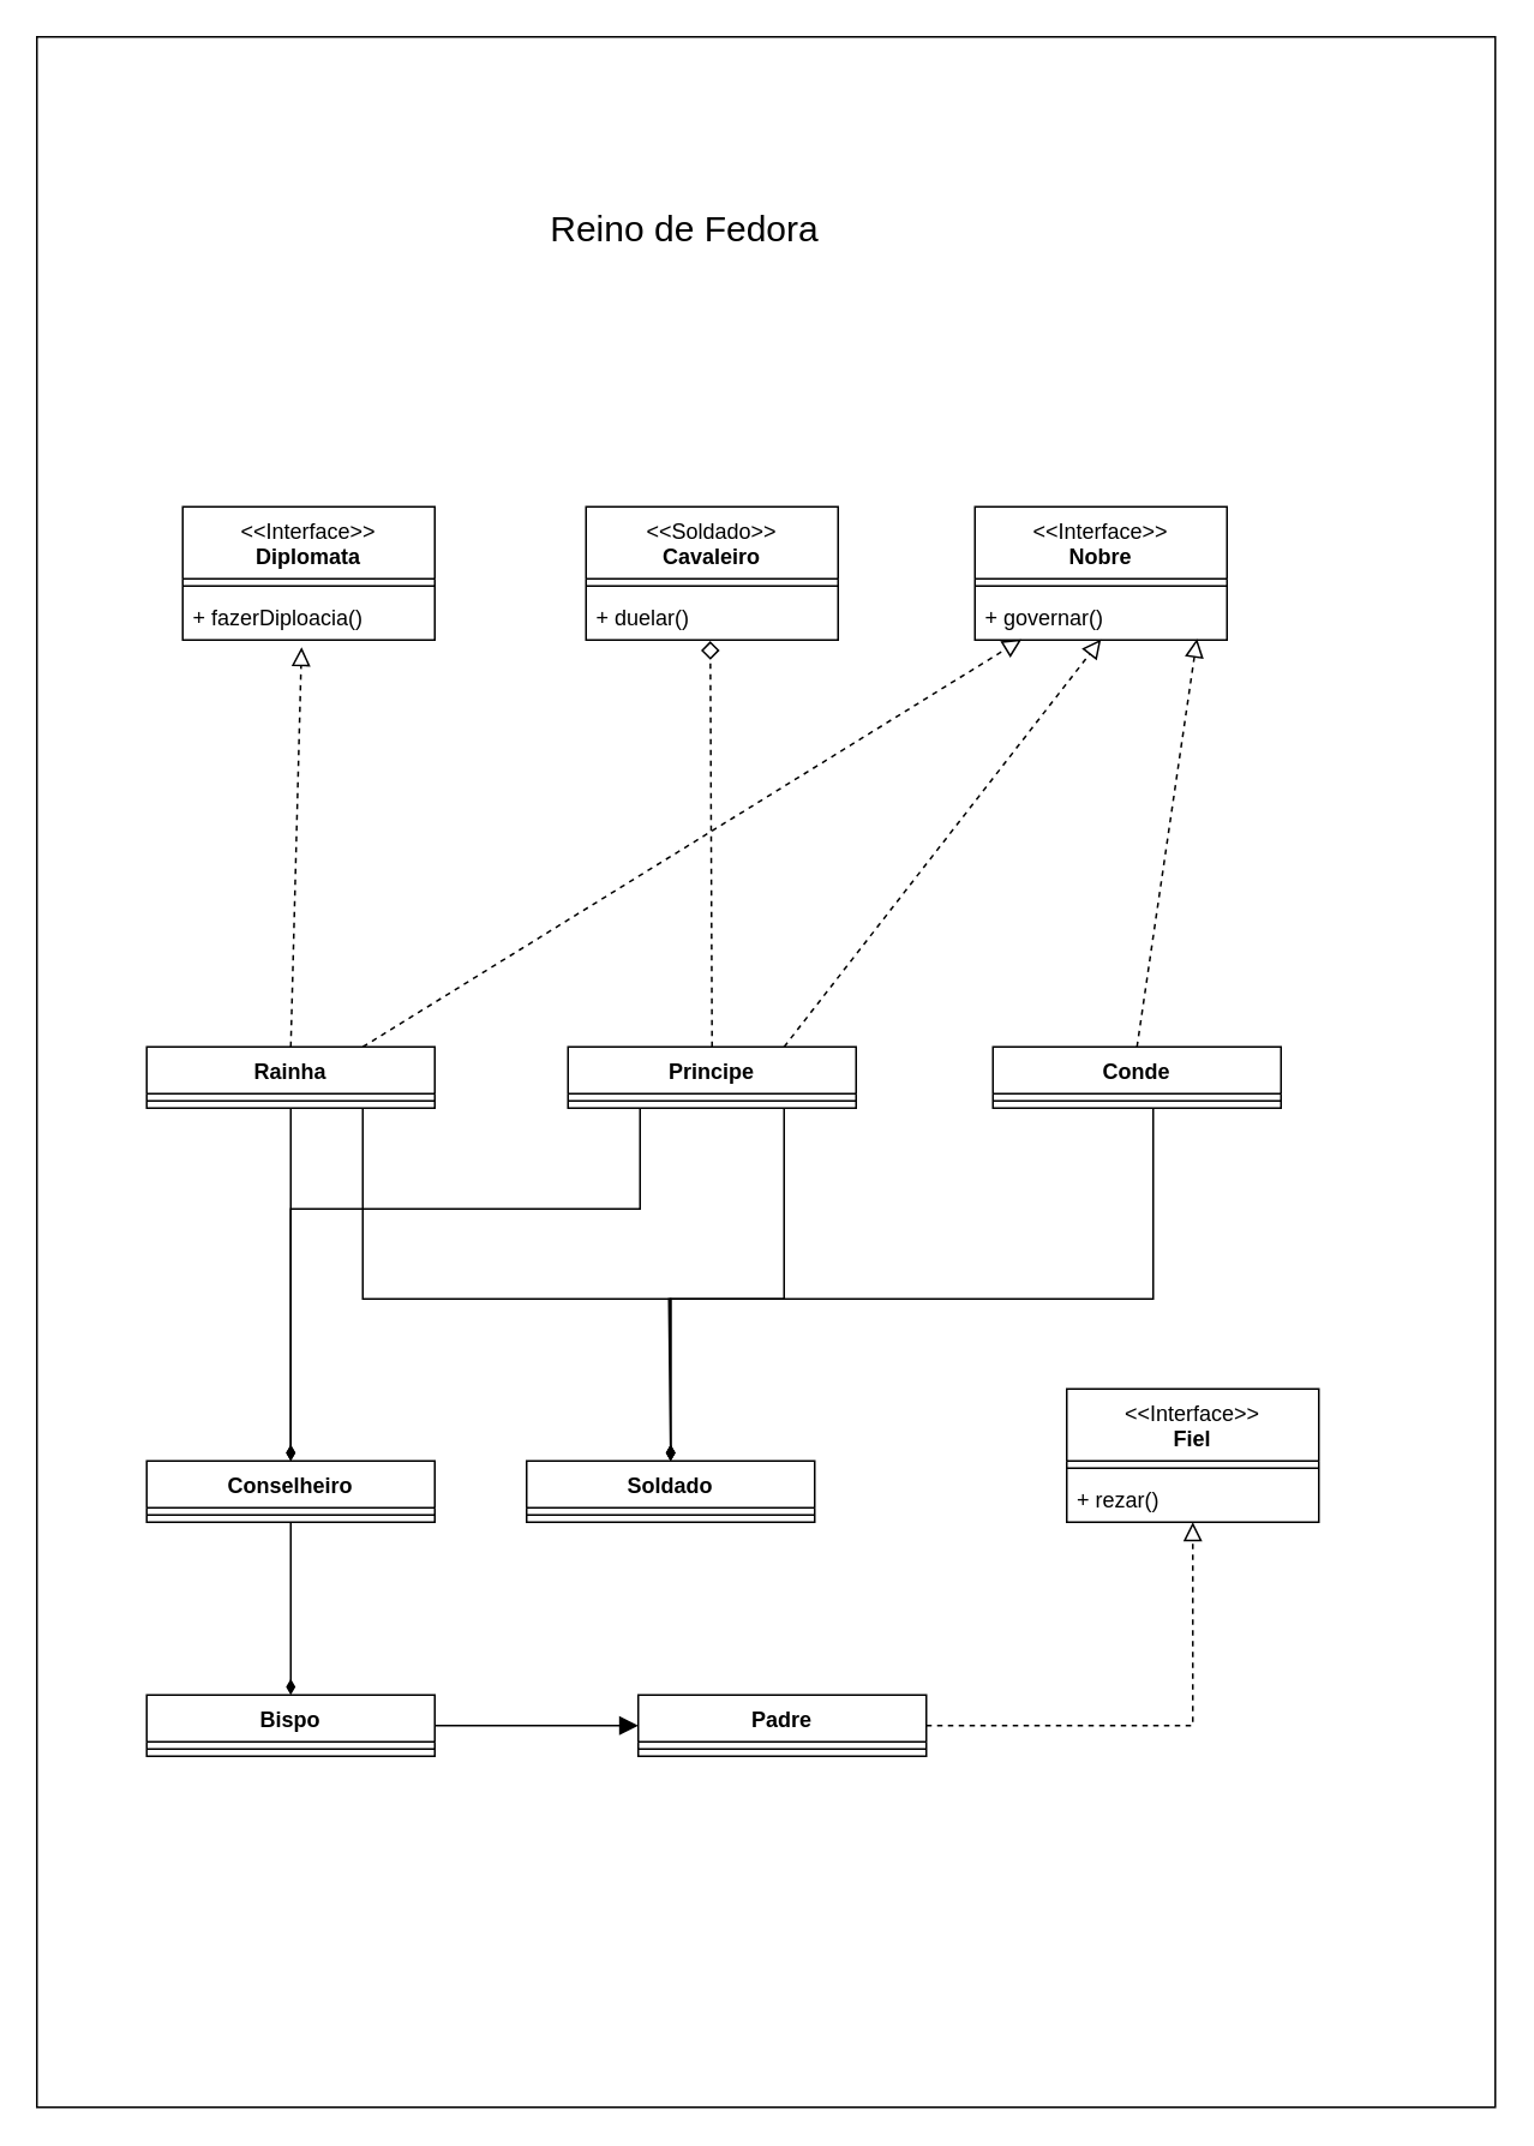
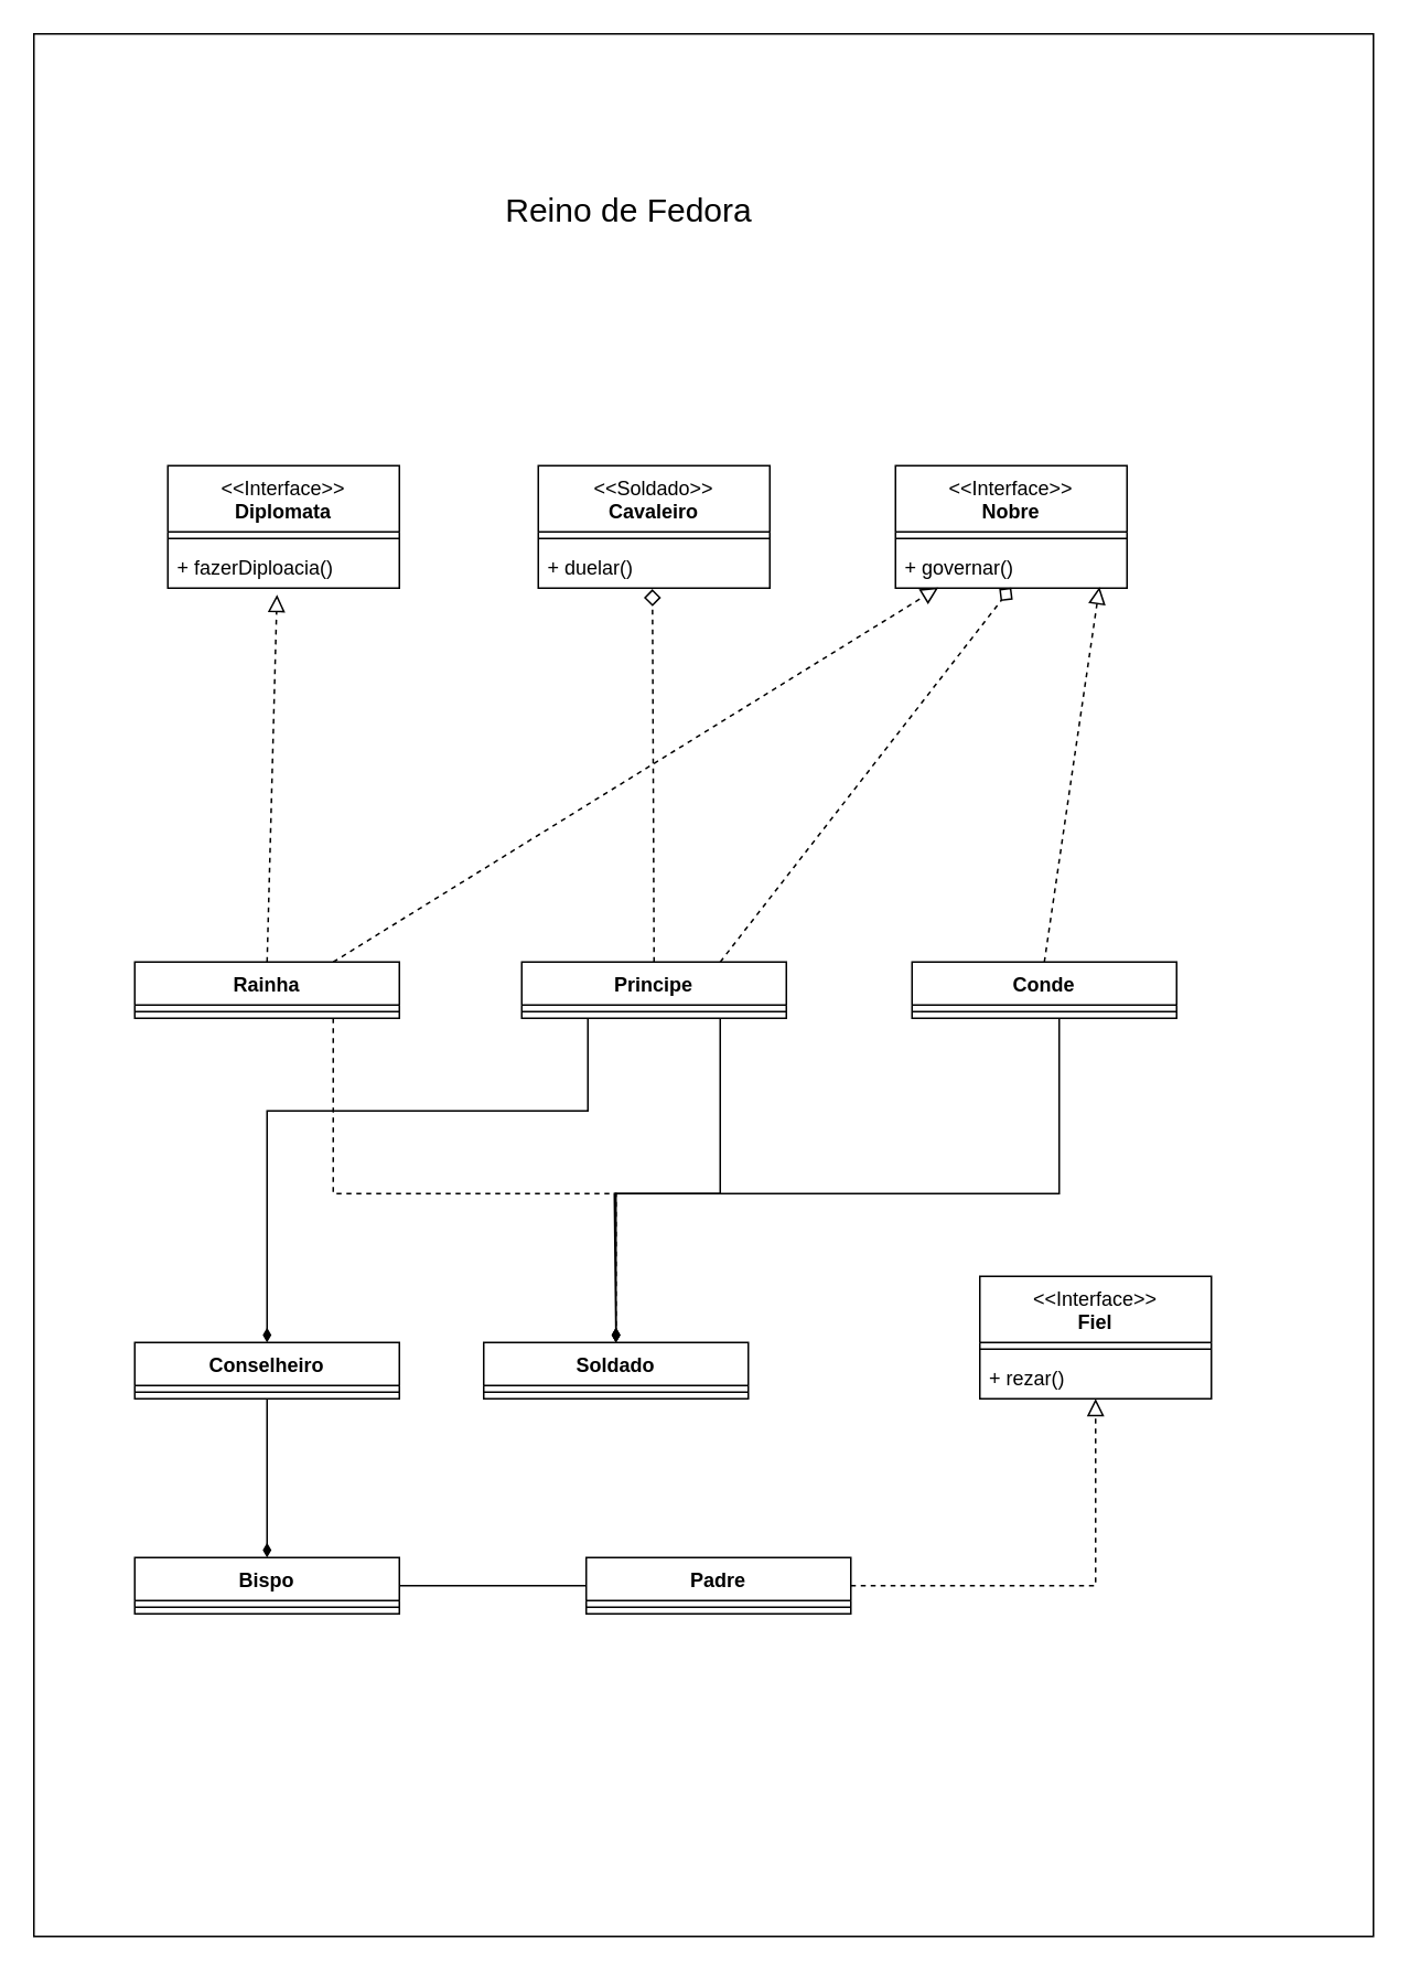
  <mxCell id="0" />
  <mxCell id="1" parent="0" />
  <mxCell id="2" value="" style="rounded=0;whiteSpace=wrap;html=1;" vertex="1" parent="1"><mxGeometry x="20" y="20" width="810" height="1150" as="geometry" /></mxCell>
  <mxCell id="3" value="Principe" style="swimlane;fontStyle=1;align=center;verticalAlign=top;childLayout=stackLayout;horizontal=1;startSize=26;horizontalStack=0;resizeParent=1;resizeParentMax=0;resizeLast=0;collapsible=1;marginBottom=0;whiteSpace=wrap;html=1;" vertex="1" parent="1"><mxGeometry x="315" y="581" width="160" height="34" as="geometry" /></mxCell>
  <mxCell id="4" value="" style="line;strokeWidth=1;fillColor=none;align=left;verticalAlign=middle;spacingTop=-1;spacingLeft=3;spacingRight=3;rotatable=0;labelPosition=right;points=[];portConstraint=eastwest;strokeColor=inherit;" vertex="1" parent="3"><mxGeometry y="26" width="160" height="8" as="geometry" /></mxCell>
  <mxCell id="5" value="Conde" style="swimlane;fontStyle=1;align=center;verticalAlign=top;childLayout=stackLayout;horizontal=1;startSize=26;horizontalStack=0;resizeParent=1;resizeParentMax=0;resizeLast=0;collapsible=1;marginBottom=0;whiteSpace=wrap;html=1;" vertex="1" parent="1"><mxGeometry x="551" y="581" width="160" height="34" as="geometry" /></mxCell>
  <mxCell id="6" value="" style="line;strokeWidth=1;fillColor=none;align=left;verticalAlign=middle;spacingTop=-1;spacingLeft=3;spacingRight=3;rotatable=0;labelPosition=right;points=[];portConstraint=eastwest;strokeColor=inherit;" vertex="1" parent="5"><mxGeometry y="26" width="160" height="8" as="geometry" /></mxCell>
  <mxCell id="7" value="&amp;lt;&amp;lt;Interface&amp;gt;&amp;gt;&lt;br&gt;&lt;b&gt;Nobre&lt;/b&gt;" style="swimlane;fontStyle=0;align=center;verticalAlign=top;childLayout=stackLayout;horizontal=1;startSize=40;horizontalStack=0;resizeParent=1;resizeParentMax=0;resizeLast=0;collapsible=0;marginBottom=0;html=1;whiteSpace=wrap;" vertex="1" parent="1"><mxGeometry x="541" y="281" width="140" height="74" as="geometry" /></mxCell>
  <mxCell id="8" value="" style="line;strokeWidth=1;fillColor=none;align=left;verticalAlign=middle;spacingTop=-1;spacingLeft=3;spacingRight=3;rotatable=0;labelPosition=right;points=[];portConstraint=eastwest;" vertex="1" parent="7"><mxGeometry y="40" width="140" height="8" as="geometry" /></mxCell>
  <mxCell id="9" value="+ governar()" style="text;strokeColor=none;fillColor=none;align=left;verticalAlign=top;spacingLeft=4;spacingRight=4;overflow=hidden;rotatable=0;points=[[0,0.5],[1,0.5]];portConstraint=eastwest;whiteSpace=wrap;html=1;" vertex="1" parent="7"><mxGeometry y="48" width="140" height="26" as="geometry" /></mxCell>
  <mxCell id="10" value="&amp;lt;&amp;lt;Soldado&amp;gt;&amp;gt;&lt;br&gt;&lt;b&gt;Cavaleiro&lt;/b&gt;" style="swimlane;fontStyle=0;align=center;verticalAlign=top;childLayout=stackLayout;horizontal=1;startSize=40;horizontalStack=0;resizeParent=1;resizeParentMax=0;resizeLast=0;collapsible=0;marginBottom=0;html=1;whiteSpace=wrap;" vertex="1" parent="1"><mxGeometry x="325" y="281" width="140" height="74" as="geometry" /></mxCell>
  <mxCell id="11" value="" style="line;strokeWidth=1;fillColor=none;align=left;verticalAlign=middle;spacingTop=-1;spacingLeft=3;spacingRight=3;rotatable=0;labelPosition=right;points=[];portConstraint=eastwest;" vertex="1" parent="10"><mxGeometry y="40" width="140" height="8" as="geometry" /></mxCell>
  <mxCell id="12" value="+ duelar()" style="text;strokeColor=none;fillColor=none;align=left;verticalAlign=top;spacingLeft=4;spacingRight=4;overflow=hidden;rotatable=0;points=[[0,0.5],[1,0.5]];portConstraint=eastwest;whiteSpace=wrap;html=1;" vertex="1" parent="10"><mxGeometry y="48" width="140" height="26" as="geometry" /></mxCell>
  <mxCell id="13" value="Rainha" style="swimlane;fontStyle=1;align=center;verticalAlign=top;childLayout=stackLayout;horizontal=1;startSize=26;horizontalStack=0;resizeParent=1;resizeParentMax=0;resizeLast=0;collapsible=1;marginBottom=0;whiteSpace=wrap;html=1;" vertex="1" parent="1"><mxGeometry x="81" y="581" width="160" height="34" as="geometry" /></mxCell>
  <mxCell id="14" value="" style="line;strokeWidth=1;fillColor=none;align=left;verticalAlign=middle;spacingTop=-1;spacingLeft=3;spacingRight=3;rotatable=0;labelPosition=right;points=[];portConstraint=eastwest;strokeColor=inherit;" vertex="1" parent="13"><mxGeometry y="26" width="160" height="8" as="geometry" /></mxCell>
  <mxCell id="15" value="&amp;lt;&amp;lt;Interface&amp;gt;&amp;gt;&lt;br&gt;&lt;b&gt;Diplomata&lt;/b&gt;" style="swimlane;fontStyle=0;align=center;verticalAlign=top;childLayout=stackLayout;horizontal=1;startSize=40;horizontalStack=0;resizeParent=1;resizeParentMax=0;resizeLast=0;collapsible=0;marginBottom=0;html=1;whiteSpace=wrap;" vertex="1" parent="1"><mxGeometry x="101" y="281" width="140" height="74" as="geometry" /></mxCell>
  <mxCell id="16" value="" style="line;strokeWidth=1;fillColor=none;align=left;verticalAlign=middle;spacingTop=-1;spacingLeft=3;spacingRight=3;rotatable=0;labelPosition=right;points=[];portConstraint=eastwest;" vertex="1" parent="15"><mxGeometry y="40" width="140" height="8" as="geometry" /></mxCell>
  <mxCell id="17" value="+ fazerDiploacia()" style="text;strokeColor=none;fillColor=none;align=left;verticalAlign=top;spacingLeft=4;spacingRight=4;overflow=hidden;rotatable=0;points=[[0,0.5],[1,0.5]];portConstraint=eastwest;whiteSpace=wrap;html=1;" vertex="1" parent="15"><mxGeometry y="48" width="140" height="26" as="geometry" /></mxCell>
  <mxCell id="18" value="" style="endArrow=block;startArrow=none;endFill=0;startFill=0;endSize=8;html=1;verticalAlign=bottom;dashed=1;labelBackgroundColor=none;rounded=0;exitX=0.5;exitY=0;exitDx=0;exitDy=0;" edge="1" parent="1" source="13"><mxGeometry width="160" relative="1" as="geometry"><mxPoint x="231" y="441" as="sourcePoint" /><mxPoint x="167" y="359" as="targetPoint" /></mxGeometry></mxCell>
  <mxCell id="19" value="" style="endArrow=diamond;startArrow=none;endFill=0;startFill=0;endSize=8;html=1;verticalAlign=bottom;dashed=1;labelBackgroundColor=none;rounded=0;exitX=0.5;exitY=0;exitDx=0;exitDy=0;entryX=0.493;entryY=1.022;entryDx=0;entryDy=0;entryPerimeter=0;" edge="1" parent="1" source="3" target="12"><mxGeometry width="160" relative="1" as="geometry"><mxPoint x="411" y="557" as="sourcePoint" /><mxPoint x="417" y="411" as="targetPoint" /></mxGeometry></mxCell>
- <mxCell id="20" value="" style="endArrow=block;startArrow=none;endFill=0;startFill=0;endSize=8;html=1;verticalAlign=bottom;dashed=1;labelBackgroundColor=none;rounded=0;entryX=0.5;entryY=0.987;entryDx=0;entryDy=0;exitX=0.75;exitY=0;exitDx=0;exitDy=0;entryPerimeter=0;" edge="1" parent="1" source="3" target="9"><mxGeometry width="160" relative="1" as="geometry"><mxPoint x="391" y="691" as="sourcePoint" /><mxPoint x="404" y="392" as="targetPoint" /></mxGeometry></mxCell>
+ <mxCell id="20" value="" style="endArrow=diamond;startArrow=none;endFill=0;startFill=0;endSize=8;html=1;verticalAlign=bottom;dashed=1;labelBackgroundColor=none;rounded=0;entryX=0.5;entryY=0.987;entryDx=0;entryDy=0;exitX=0.75;exitY=0;exitDx=0;exitDy=0;entryPerimeter=0;" edge="1" parent="1" source="3" target="9"><mxGeometry width="160" relative="1" as="geometry"><mxPoint x="391" y="691" as="sourcePoint" /><mxPoint x="404" y="392" as="targetPoint" /></mxGeometry></mxCell>
  <mxCell id="21" value="" style="endArrow=block;startArrow=none;endFill=0;startFill=0;endSize=8;html=1;verticalAlign=bottom;dashed=1;labelBackgroundColor=none;rounded=0;exitX=0.75;exitY=0;exitDx=0;exitDy=0;entryX=0.185;entryY=0.987;entryDx=0;entryDy=0;entryPerimeter=0;" edge="1" parent="1" source="13" target="9"><mxGeometry width="160" relative="1" as="geometry"><mxPoint x="181" y="591" as="sourcePoint" /><mxPoint x="187" y="445" as="targetPoint" /></mxGeometry></mxCell>
  <mxCell id="22" value="" style="endArrow=block;startArrow=none;endFill=0;startFill=0;endSize=8;html=1;verticalAlign=bottom;dashed=1;labelBackgroundColor=none;rounded=0;entryX=0.881;entryY=0.973;entryDx=0;entryDy=0;exitX=0.5;exitY=0;exitDx=0;exitDy=0;entryPerimeter=0;" edge="1" parent="1" source="5" target="9"><mxGeometry width="160" relative="1" as="geometry"><mxPoint x="401" y="676" as="sourcePoint" /><mxPoint x="405" y="911" as="targetPoint" /></mxGeometry></mxCell>
  <mxCell id="23" value="Reino de Fedora" style="text;html=1;align=center;verticalAlign=middle;whiteSpace=wrap;rounded=0;fontSize=20;" vertex="1" parent="1"><mxGeometry x="262" y="111" width="236" height="30" as="geometry" /></mxCell>
  <mxCell id="24" value="&amp;lt;&amp;lt;Interface&amp;gt;&amp;gt;&lt;br&gt;&lt;b&gt;Fiel&lt;/b&gt;" style="swimlane;fontStyle=0;align=center;verticalAlign=top;childLayout=stackLayout;horizontal=1;startSize=40;horizontalStack=0;resizeParent=1;resizeParentMax=0;resizeLast=0;collapsible=0;marginBottom=0;html=1;whiteSpace=wrap;" vertex="1" parent="1"><mxGeometry x="592" y="771" width="140" height="74" as="geometry" /></mxCell>
  <mxCell id="25" value="" style="line;strokeWidth=1;fillColor=none;align=left;verticalAlign=middle;spacingTop=-1;spacingLeft=3;spacingRight=3;rotatable=0;labelPosition=right;points=[];portConstraint=eastwest;" vertex="1" parent="24"><mxGeometry y="40" width="140" height="8" as="geometry" /></mxCell>
  <mxCell id="26" value="+ rezar()" style="text;strokeColor=none;fillColor=none;align=left;verticalAlign=top;spacingLeft=4;spacingRight=4;overflow=hidden;rotatable=0;points=[[0,0.5],[1,0.5]];portConstraint=eastwest;whiteSpace=wrap;html=1;" vertex="1" parent="24"><mxGeometry y="48" width="140" height="26" as="geometry" /></mxCell>
  <mxCell id="27" value="Conselheiro" style="swimlane;fontStyle=1;align=center;verticalAlign=top;childLayout=stackLayout;horizontal=1;startSize=26;horizontalStack=0;resizeParent=1;resizeParentMax=0;resizeLast=0;collapsible=1;marginBottom=0;whiteSpace=wrap;html=1;" vertex="1" parent="1"><mxGeometry x="81" y="811" width="160" height="34" as="geometry" /></mxCell>
  <mxCell id="28" value="" style="line;strokeWidth=1;fillColor=none;align=left;verticalAlign=middle;spacingTop=-1;spacingLeft=3;spacingRight=3;rotatable=0;labelPosition=right;points=[];portConstraint=eastwest;strokeColor=inherit;" vertex="1" parent="27"><mxGeometry y="26" width="160" height="8" as="geometry" /></mxCell>
  <mxCell id="29" value="Soldado" style="swimlane;fontStyle=1;align=center;verticalAlign=top;childLayout=stackLayout;horizontal=1;startSize=26;horizontalStack=0;resizeParent=1;resizeParentMax=0;resizeLast=0;collapsible=1;marginBottom=0;whiteSpace=wrap;html=1;" vertex="1" parent="1"><mxGeometry x="292" y="811" width="160" height="34" as="geometry" /></mxCell>
  <mxCell id="30" value="" style="line;strokeWidth=1;fillColor=none;align=left;verticalAlign=middle;spacingTop=-1;spacingLeft=3;spacingRight=3;rotatable=0;labelPosition=right;points=[];portConstraint=eastwest;strokeColor=inherit;" vertex="1" parent="29"><mxGeometry y="26" width="160" height="8" as="geometry" /></mxCell>
  <mxCell id="31" value="Bispo" style="swimlane;fontStyle=1;align=center;verticalAlign=top;childLayout=stackLayout;horizontal=1;startSize=26;horizontalStack=0;resizeParent=1;resizeParentMax=0;resizeLast=0;collapsible=1;marginBottom=0;whiteSpace=wrap;html=1;" vertex="1" parent="1"><mxGeometry x="81" y="941" width="160" height="34" as="geometry" /></mxCell>
  <mxCell id="32" value="" style="line;strokeWidth=1;fillColor=none;align=left;verticalAlign=middle;spacingTop=-1;spacingLeft=3;spacingRight=3;rotatable=0;labelPosition=right;points=[];portConstraint=eastwest;strokeColor=inherit;" vertex="1" parent="31"><mxGeometry y="26" width="160" height="8" as="geometry" /></mxCell>
  <mxCell id="33" value="Padre" style="swimlane;fontStyle=1;align=center;verticalAlign=top;childLayout=stackLayout;horizontal=1;startSize=26;horizontalStack=0;resizeParent=1;resizeParentMax=0;resizeLast=0;collapsible=1;marginBottom=0;whiteSpace=wrap;html=1;" vertex="1" parent="1"><mxGeometry x="354" y="941" width="160" height="34" as="geometry" /></mxCell>
  <mxCell id="34" value="" style="line;strokeWidth=1;fillColor=none;align=left;verticalAlign=middle;spacingTop=-1;spacingLeft=3;spacingRight=3;rotatable=0;labelPosition=right;points=[];portConstraint=eastwest;strokeColor=inherit;" vertex="1" parent="33"><mxGeometry y="26" width="160" height="8" as="geometry" /></mxCell>
  <mxCell id="35" value="" style="endArrow=block;startArrow=none;endFill=0;startFill=0;endSize=8;html=1;verticalAlign=bottom;dashed=1;labelBackgroundColor=none;rounded=0;exitX=1;exitY=0.5;exitDx=0;exitDy=0;entryX=0.5;entryY=1;entryDx=0;entryDy=0;" edge="1" parent="1" source="33" target="24"><mxGeometry width="160" relative="1" as="geometry"><mxPoint x="302" y="1147" as="sourcePoint" /><mxPoint x="652" y="871" as="targetPoint" /><Array as="points"><mxPoint x="662" y="958" /></Array></mxGeometry></mxCell>
- <mxCell id="36" value="" style="endArrow=block;startArrow=none;endFill=1;startFill=0;endSize=8;html=1;verticalAlign=bottom;labelBackgroundColor=none;rounded=0;entryX=0;entryY=0.5;entryDx=0;entryDy=0;exitX=1;exitY=0.5;exitDx=0;exitDy=0;" edge="1" parent="1" source="31" target="33"><mxGeometry width="160" relative="1" as="geometry"><mxPoint x="116" y="1207" as="sourcePoint" /><mxPoint x="292" y="981" as="targetPoint" /></mxGeometry></mxCell>
- <mxCell id="37" value="" style="html=1;verticalAlign=bottom;labelBackgroundColor=none;endArrow=diamondThin;endFill=1;rounded=0;entryX=0.5;entryY=0;entryDx=0;entryDy=0;exitX=0.5;exitY=1;exitDx=0;exitDy=0;" edge="1" parent="1" source="13" target="27"><mxGeometry width="160" relative="1" as="geometry"><mxPoint x="92" y="681" as="sourcePoint" /><mxPoint x="252" y="681" as="targetPoint" /><Array as="points" /></mxGeometry></mxCell>
- <mxCell id="38" value="" style="html=1;verticalAlign=bottom;labelBackgroundColor=none;endArrow=diamondThin;endFill=1;rounded=0;entryX=0.5;entryY=0;entryDx=0;entryDy=0;exitX=0.75;exitY=1;exitDx=0;exitDy=0;" edge="1" parent="1" source="13" target="29"><mxGeometry width="160" relative="1" as="geometry"><mxPoint x="901" y="351.5" as="sourcePoint" /><mxPoint x="392" y="820.5" as="targetPoint" /><Array as="points"><mxPoint x="201" y="721" /><mxPoint x="372" y="721" /></Array></mxGeometry></mxCell>
+ <mxCell id="36" value="" style="endArrow=none;startArrow=none;endFill=1;startFill=0;endSize=8;html=1;verticalAlign=bottom;labelBackgroundColor=none;rounded=0;entryX=0;entryY=0.5;entryDx=0;entryDy=0;exitX=1;exitY=0.5;exitDx=0;exitDy=0;" edge="1" parent="1" source="31" target="33"><mxGeometry width="160" relative="1" as="geometry"><mxPoint x="116" y="1207" as="sourcePoint" /><mxPoint x="292" y="981" as="targetPoint" /></mxGeometry></mxCell>
+ <mxCell id="38" value="" style="html=1;verticalAlign=bottom;labelBackgroundColor=none;endArrow=diamondThin;endFill=1;rounded=0;entryX=0.5;entryY=0;entryDx=0;entryDy=0;exitX=0.75;exitY=1;exitDx=0;exitDy=0;dashed=1;" edge="1" parent="1" source="13" target="29"><mxGeometry width="160" relative="1" as="geometry"><mxPoint x="901" y="351.5" as="sourcePoint" /><mxPoint x="392" y="820.5" as="targetPoint" /><Array as="points"><mxPoint x="201" y="721" /><mxPoint x="372" y="721" /></Array></mxGeometry></mxCell>
  <mxCell id="39" value="" style="html=1;verticalAlign=bottom;labelBackgroundColor=none;endArrow=diamondThin;endFill=1;rounded=0;entryX=0.5;entryY=0;entryDx=0;entryDy=0;exitX=0.5;exitY=1;exitDx=0;exitDy=0;" edge="1" parent="1" source="27" target="31"><mxGeometry width="160" relative="1" as="geometry"><mxPoint x="680" y="352" as="sourcePoint" /><mxPoint x="171" y="821" as="targetPoint" /><Array as="points" /></mxGeometry></mxCell>
  <mxCell id="40" value="" style="html=1;verticalAlign=bottom;labelBackgroundColor=none;endArrow=diamondThin;endFill=1;rounded=0;entryX=0.5;entryY=0;entryDx=0;entryDy=0;exitX=0.25;exitY=1;exitDx=0;exitDy=0;" edge="1" parent="1" source="3" target="27"><mxGeometry width="160" relative="1" as="geometry"><mxPoint x="171" y="625" as="sourcePoint" /><mxPoint x="171" y="821" as="targetPoint" /><Array as="points"><mxPoint x="355" y="671" /><mxPoint x="161" y="671" /></Array></mxGeometry></mxCell>
  <mxCell id="41" value="" style="html=1;verticalAlign=bottom;labelBackgroundColor=none;endArrow=diamondThin;endFill=1;rounded=0;entryX=0.5;entryY=0;entryDx=0;entryDy=0;exitX=0.75;exitY=1;exitDx=0;exitDy=0;" edge="1" parent="1" source="3" target="29"><mxGeometry width="160" relative="1" as="geometry"><mxPoint x="211" y="625" as="sourcePoint" /><mxPoint x="382" y="821" as="targetPoint" /><Array as="points"><mxPoint x="435" y="721" /><mxPoint x="371" y="721" /></Array></mxGeometry></mxCell>
  <mxCell id="42" value="" style="html=1;verticalAlign=bottom;labelBackgroundColor=none;endArrow=diamondThin;endFill=1;rounded=0;entryX=0.5;entryY=0;entryDx=0;entryDy=0;exitX=0.75;exitY=1;exitDx=0;exitDy=0;" edge="1" parent="1" target="29"><mxGeometry width="160" relative="1" as="geometry"><mxPoint x="640" y="615" as="sourcePoint" /><mxPoint x="577" y="811" as="targetPoint" /><Array as="points"><mxPoint x="640" y="721" /><mxPoint x="372" y="721" /></Array></mxGeometry></mxCell>
